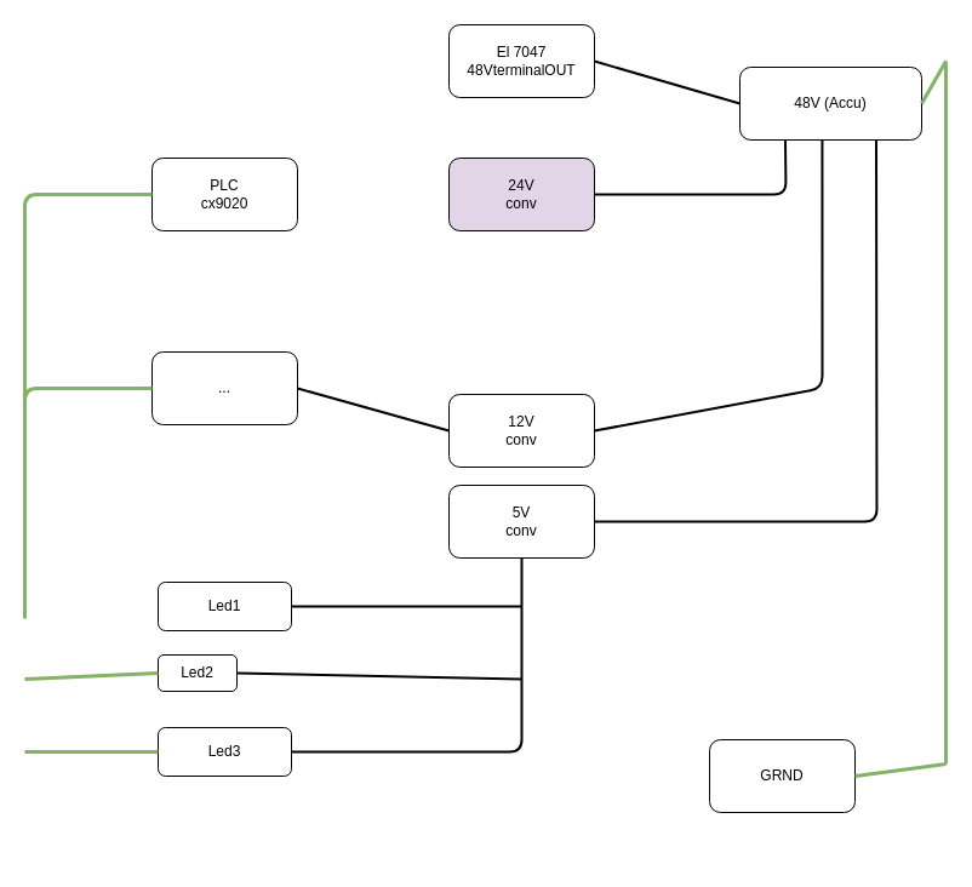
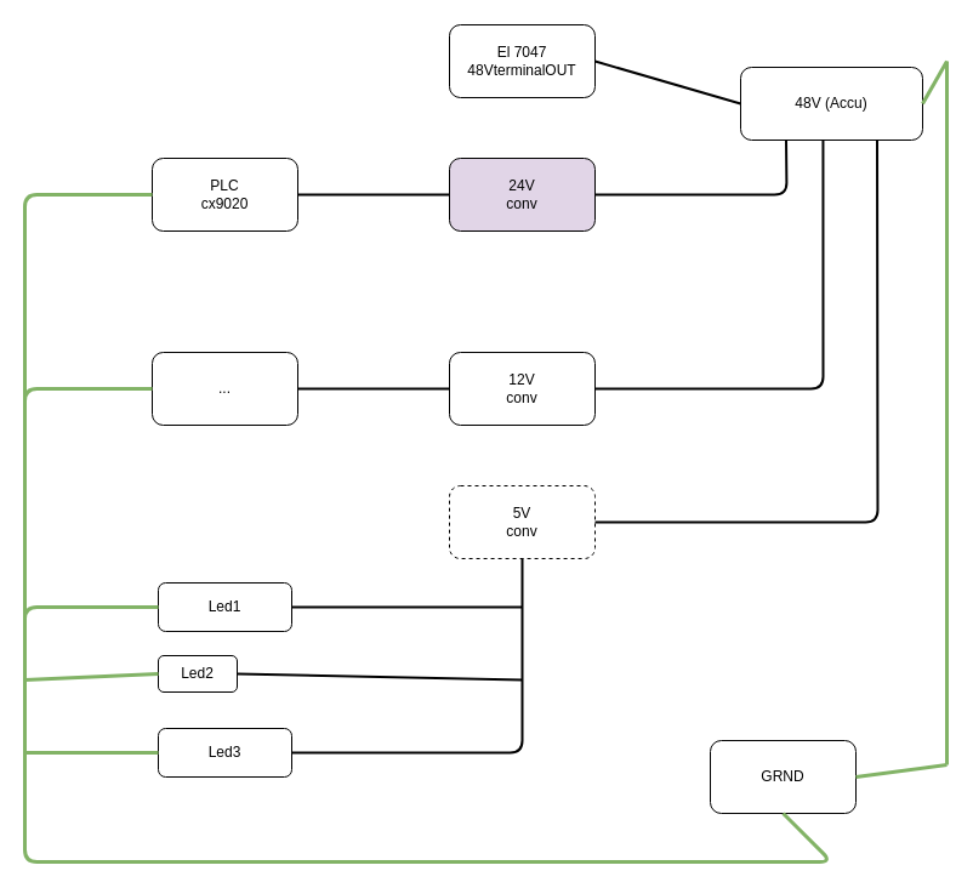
  <mxCell id="0" />
  <mxCell id="1" parent="0" />
  <mxCell id="2" value="GRND" style="rounded=1;whiteSpace=wrap;html=1;" vertex="1" parent="1"><mxGeometry x="585" y="610" width="120" height="60" as="geometry" /></mxCell>
- <mxCell id="3" value="12V&lt;br&gt;conv" style="rounded=1;whiteSpace=wrap;html=1;" vertex="1" parent="1"><mxGeometry x="370" y="325" width="120" height="60" as="geometry" /></mxCell>
- <mxCell id="4" value="5V&lt;br&gt;conv" style="rounded=1;whiteSpace=wrap;html=1;" vertex="1" parent="1"><mxGeometry x="370" y="400" width="120" height="60" as="geometry" /></mxCell>
+ <mxCell id="3" value="12V&lt;br&gt;conv" style="rounded=1;whiteSpace=wrap;html=1;" vertex="1" parent="1"><mxGeometry x="370" y="290" width="120" height="60" as="geometry" /></mxCell>
+ <mxCell id="4" value="5V&lt;br&gt;conv" style="rounded=1;whiteSpace=wrap;html=1;dashed=1;" vertex="1" parent="1"><mxGeometry x="370" y="400" width="120" height="60" as="geometry" /></mxCell>
  <mxCell id="5" value="24V&lt;br&gt;conv" style="rounded=1;whiteSpace=wrap;html=1;fillColor=#e1d5e7;" vertex="1" parent="1"><mxGeometry x="370" y="130" width="120" height="60" as="geometry" /></mxCell>
  <mxCell id="6" value="48V (Accu)" style="rounded=1;whiteSpace=wrap;html=1;" vertex="1" parent="1"><mxGeometry x="610" y="55" width="150" height="60" as="geometry" /></mxCell>
  <mxCell id="7" value="El 7047&lt;br&gt;48VterminalOUT" style="rounded=1;whiteSpace=wrap;html=1;" vertex="1" parent="1"><mxGeometry x="370" y="20" width="120" height="60" as="geometry" /></mxCell>
  <mxCell id="8" value="" style="endArrow=none;html=1;exitX=1;exitY=0.5;exitDx=0;exitDy=0;entryX=0.25;entryY=1;entryDx=0;entryDy=0;strokeWidth=2;" edge="1" parent="1" source="5" target="6"><mxGeometry width="50" height="50" relative="1" as="geometry"><mxPoint x="370" y="260" as="sourcePoint" /><mxPoint x="640" y="110" as="targetPoint" /><Array as="points"><mxPoint x="648" y="160" /></Array></mxGeometry></mxCell>
  <mxCell id="9" value="" style="endArrow=none;html=1;exitX=0.453;exitY=1;exitDx=0;exitDy=0;exitPerimeter=0;entryX=1;entryY=0.5;entryDx=0;entryDy=0;strokeWidth=2;" edge="1" parent="1" source="6" target="3"><mxGeometry width="50" height="50" relative="1" as="geometry"><mxPoint x="360" y="320" as="sourcePoint" /><mxPoint x="260" y="310" as="targetPoint" /><Array as="points"><mxPoint x="678" y="320" /></Array></mxGeometry></mxCell>
  <mxCell id="10" value="PLC&lt;br&gt;cx9020" style="rounded=1;whiteSpace=wrap;html=1;" vertex="1" parent="1"><mxGeometry x="125" y="130" width="120" height="60" as="geometry" /></mxCell>
+ <mxCell id="11" value="" style="endArrow=none;html=1;entryX=0;entryY=0.5;entryDx=0;entryDy=0;exitX=1;exitY=0.5;exitDx=0;exitDy=0;strokeWidth=2;" edge="1" parent="1" source="10" target="5"><mxGeometry width="50" height="50" relative="1" as="geometry"><mxPoint x="360" y="240" as="sourcePoint" /><mxPoint x="410" y="190" as="targetPoint" /></mxGeometry></mxCell>
  <mxCell id="12" value="..." style="rounded=1;whiteSpace=wrap;html=1;" vertex="1" parent="1"><mxGeometry x="125" y="290" width="120" height="60" as="geometry" /></mxCell>
  <mxCell id="13" value="" style="endArrow=none;html=1;exitX=1;exitY=0.5;exitDx=0;exitDy=0;entryX=0;entryY=0.5;entryDx=0;entryDy=0;strokeWidth=2;" edge="1" parent="1" source="12" target="3"><mxGeometry width="50" height="50" relative="1" as="geometry"><mxPoint x="360" y="360" as="sourcePoint" /><mxPoint x="410" y="310" as="targetPoint" /></mxGeometry></mxCell>
  <mxCell id="14" value="" style="endArrow=none;html=1;strokeWidth=3;fillColor=#d5e8d4;strokeColor=#82b366;" edge="1" parent="1"><mxGeometry width="50" height="50" relative="1" as="geometry"><mxPoint x="780" y="630" as="sourcePoint" /><mxPoint x="780" y="50" as="targetPoint" /></mxGeometry></mxCell>
  <mxCell id="15" value="" style="endArrow=none;html=1;strokeWidth=3;exitX=1;exitY=0.5;exitDx=0;exitDy=0;fillColor=#d5e8d4;strokeColor=#82b366;" edge="1" parent="1" source="6"><mxGeometry width="50" height="50" relative="1" as="geometry"><mxPoint x="360" y="360" as="sourcePoint" /><mxPoint x="780" y="50" as="targetPoint" /></mxGeometry></mxCell>
  <mxCell id="16" value="" style="endArrow=none;html=1;strokeWidth=3;exitX=1;exitY=0.5;exitDx=0;exitDy=0;fillColor=#d5e8d4;strokeColor=#82b366;" edge="1" parent="1" source="2"><mxGeometry width="50" height="50" relative="1" as="geometry"><mxPoint x="360" y="360" as="sourcePoint" /><mxPoint x="780" y="630" as="targetPoint" /></mxGeometry></mxCell>
  <mxCell id="17" value="" style="endArrow=none;html=1;strokeWidth=2;entryX=0;entryY=0.5;entryDx=0;entryDy=0;exitX=1;exitY=0.5;exitDx=0;exitDy=0;" edge="1" parent="1" source="7" target="6"><mxGeometry width="50" height="50" relative="1" as="geometry"><mxPoint x="360" y="360" as="sourcePoint" /><mxPoint x="410" y="310" as="targetPoint" /></mxGeometry></mxCell>
  <mxCell id="18" value="" style="endArrow=none;html=1;strokeWidth=2;entryX=0.75;entryY=1;entryDx=0;entryDy=0;exitX=1;exitY=0.5;exitDx=0;exitDy=0;" edge="1" parent="1" source="4" target="6"><mxGeometry width="50" height="50" relative="1" as="geometry"><mxPoint x="360" y="360" as="sourcePoint" /><mxPoint x="410" y="310" as="targetPoint" /><Array as="points"><mxPoint x="723" y="430" /></Array></mxGeometry></mxCell>
  <mxCell id="19" value="Led1" style="rounded=1;whiteSpace=wrap;html=1;" vertex="1" parent="1"><mxGeometry x="130" y="480" width="110" height="40" as="geometry" /></mxCell>
  <mxCell id="20" value="Led2" style="rounded=1;whiteSpace=wrap;html=1;" vertex="1" parent="1"><mxGeometry x="130" y="540" width="65" height="30" as="geometry" /></mxCell>
  <mxCell id="21" value="Led3" style="rounded=1;whiteSpace=wrap;html=1;" vertex="1" parent="1"><mxGeometry x="130" y="600" width="110" height="40" as="geometry" /></mxCell>
+ <mxCell id="22" value="" style="endArrow=none;html=1;strokeWidth=3;exitX=0;exitY=0.5;exitDx=0;exitDy=0;entryX=0.5;entryY=1;entryDx=0;entryDy=0;fillColor=#d5e8d4;strokeColor=#82b366;" edge="1" parent="1" source="19" target="2"><mxGeometry width="50" height="50" relative="1" as="geometry"><mxPoint x="230" y="500" as="sourcePoint" /><mxPoint x="280" y="450" as="targetPoint" /><Array as="points"><mxPoint x="20" y="500" /><mxPoint x="20" y="710" /><mxPoint x="685" y="710" /></Array></mxGeometry></mxCell>
  <mxCell id="23" value="" style="endArrow=none;html=1;strokeWidth=3;entryX=0;entryY=0.5;entryDx=0;entryDy=0;fillColor=#d5e8d4;strokeColor=#82b366;" edge="1" parent="1" target="20"><mxGeometry width="50" height="50" relative="1" as="geometry"><mxPoint x="20" y="560" as="sourcePoint" /><mxPoint x="280" y="440" as="targetPoint" /></mxGeometry></mxCell>
  <mxCell id="24" value="" style="endArrow=none;html=1;strokeWidth=3;entryX=0;entryY=0.5;entryDx=0;entryDy=0;fillColor=#d5e8d4;strokeColor=#82b366;" edge="1" parent="1" target="21"><mxGeometry width="50" height="50" relative="1" as="geometry"><mxPoint x="20" y="620" as="sourcePoint" /><mxPoint x="280" y="440" as="targetPoint" /></mxGeometry></mxCell>
  <mxCell id="25" value="" style="endArrow=none;html=1;strokeWidth=2;entryX=0.5;entryY=1;entryDx=0;entryDy=0;exitX=1;exitY=0.5;exitDx=0;exitDy=0;" edge="1" parent="1" source="21" target="4"><mxGeometry width="50" height="50" relative="1" as="geometry"><mxPoint x="230" y="360" as="sourcePoint" /><mxPoint x="280" y="310" as="targetPoint" /><Array as="points"><mxPoint x="430" y="620" /></Array></mxGeometry></mxCell>
  <mxCell id="26" value="" style="endArrow=none;html=1;strokeWidth=2;exitX=1;exitY=0.5;exitDx=0;exitDy=0;" edge="1" parent="1" source="20"><mxGeometry width="50" height="50" relative="1" as="geometry"><mxPoint x="230" y="360" as="sourcePoint" /><mxPoint x="430" y="560" as="targetPoint" /></mxGeometry></mxCell>
  <mxCell id="27" value="" style="endArrow=none;html=1;strokeWidth=2;exitX=1;exitY=0.5;exitDx=0;exitDy=0;" edge="1" parent="1" source="19"><mxGeometry width="50" height="50" relative="1" as="geometry"><mxPoint x="230" y="360" as="sourcePoint" /><mxPoint x="430" y="500" as="targetPoint" /></mxGeometry></mxCell>
  <mxCell id="28" value="" style="endArrow=none;html=1;strokeWidth=3;entryX=0;entryY=0.5;entryDx=0;entryDy=0;fillColor=#d5e8d4;strokeColor=#82b366;" edge="1" parent="1" target="12"><mxGeometry width="50" height="50" relative="1" as="geometry"><mxPoint x="20" y="510" as="sourcePoint" /><mxPoint x="280" y="310" as="targetPoint" /><Array as="points"><mxPoint x="20" y="320" /></Array></mxGeometry></mxCell>
  <mxCell id="29" value="" style="endArrow=none;html=1;strokeWidth=3;entryX=0;entryY=0.5;entryDx=0;entryDy=0;fillColor=#d5e8d4;strokeColor=#82b366;" edge="1" parent="1" target="10"><mxGeometry width="50" height="50" relative="1" as="geometry"><mxPoint x="20" y="330" as="sourcePoint" /><mxPoint x="280" y="340" as="targetPoint" /><Array as="points"><mxPoint x="20" y="160" /></Array></mxGeometry></mxCell>
